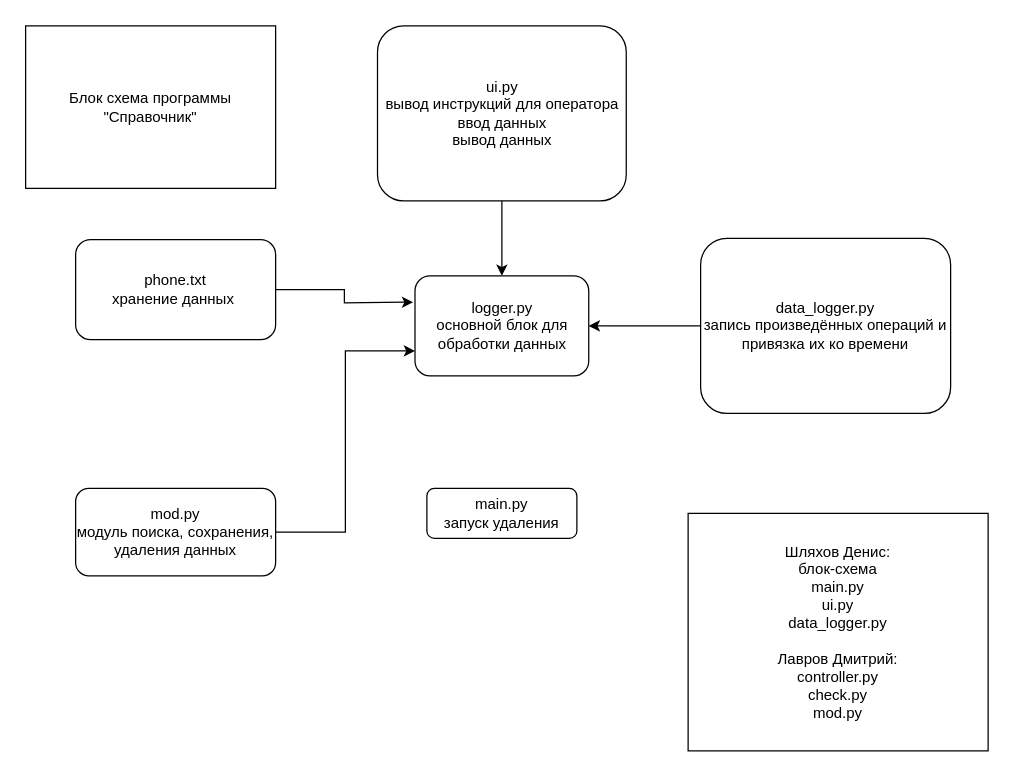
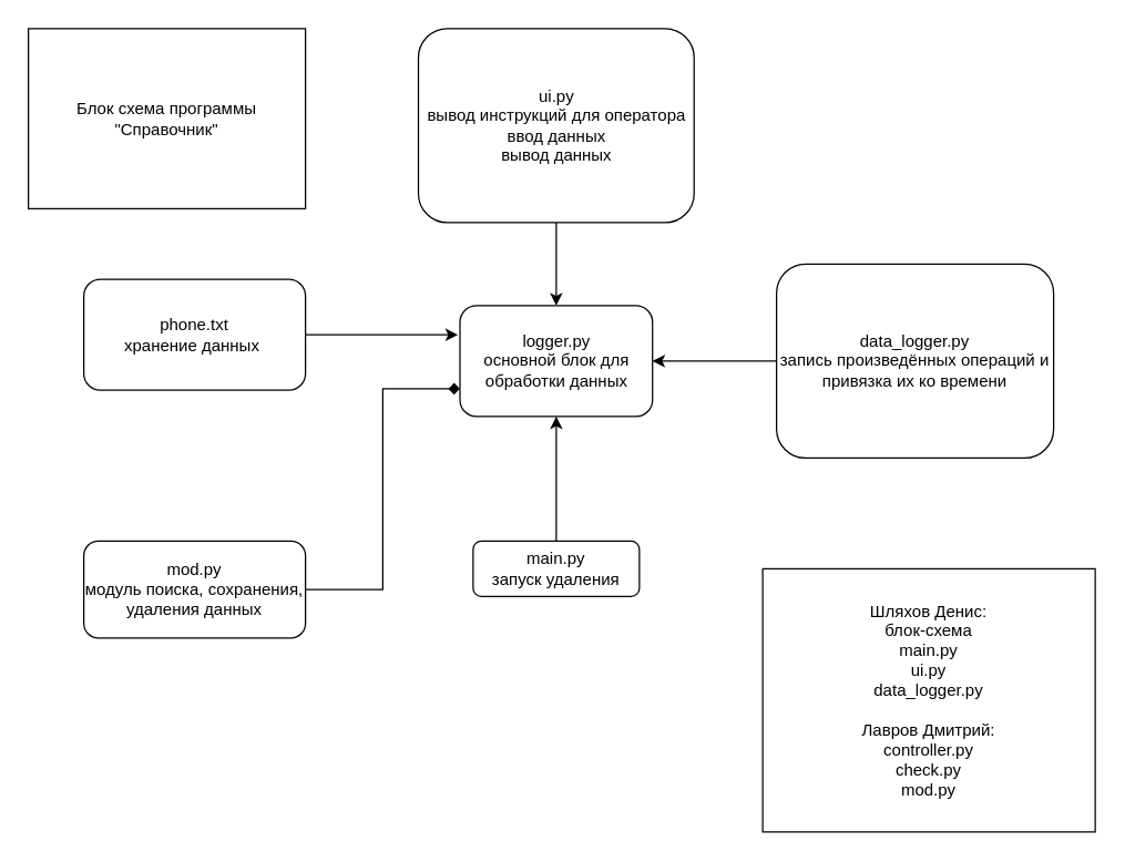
  <mxCell id="0" />
  <mxCell id="1" parent="0" />
  <mxCell id="2" value="logger.py&lt;br&gt;основной блок для обработки данных" style="rounded=1;whiteSpace=wrap;html=1;fontSize=12;glass=0;strokeWidth=1;shadow=0;" parent="1" vertex="1"><mxGeometry x="331.5" y="220" width="139" height="80" as="geometry" /></mxCell>
  <mxCell id="3" style="edgeStyle=orthogonalEdgeStyle;rounded=0;orthogonalLoop=1;jettySize=auto;html=1;" parent="1" source="4" target="2" edge="1"><mxGeometry relative="1" as="geometry" /></mxCell>
  <mxCell id="4" value="ui.py&lt;br&gt;вывод инструкций для оператора&lt;br&gt;ввод данных&lt;br&gt;вывод данных" style="rounded=1;whiteSpace=wrap;html=1;fontSize=12;glass=0;strokeWidth=1;shadow=0;" parent="1" vertex="1"><mxGeometry x="301.5" y="20" width="199" height="140" as="geometry" /></mxCell>
  <mxCell id="5" style="edgeStyle=orthogonalEdgeStyle;rounded=0;orthogonalLoop=1;jettySize=auto;html=1;entryX=1;entryY=0.5;entryDx=0;entryDy=0;" parent="1" source="6" target="2" edge="1"><mxGeometry relative="1" as="geometry" /></mxCell>
  <mxCell id="6" value="data_logger.py&lt;br&gt;запись произведённых операций и привязка их ко времени" style="rounded=1;whiteSpace=wrap;html=1;fontSize=12;glass=0;strokeWidth=1;shadow=0;" parent="1" vertex="1"><mxGeometry x="560" y="190" width="200" height="140" as="geometry" /></mxCell>
  <mxCell id="7" style="edgeStyle=orthogonalEdgeStyle;rounded=0;orthogonalLoop=1;jettySize=auto;html=1;" parent="1" source="8" edge="1"><mxGeometry relative="1" as="geometry"><mxPoint x="330" y="241" as="targetPoint" /></mxGeometry></mxCell>
- <mxCell id="8" value="phone.txt&lt;br&gt;хранение данных&amp;nbsp;" style="rounded=1;whiteSpace=wrap;html=1;fontSize=12;glass=0;strokeWidth=1;shadow=0;" parent="1" vertex="1"><mxGeometry x="60" y="191" width="160" height="80" as="geometry" /></mxCell>
+ <mxCell id="8" value="phone.txt&lt;br&gt;хранение данных&amp;nbsp;" style="rounded=1;whiteSpace=wrap;html=1;fontSize=12;glass=0;strokeWidth=1;shadow=0;" parent="1" vertex="1"><mxGeometry x="60" y="201" width="160" height="80" as="geometry" /></mxCell>
+ <mxCell id="9" style="edgeStyle=orthogonalEdgeStyle;rounded=0;orthogonalLoop=1;jettySize=auto;html=1;entryX=0.5;entryY=1;entryDx=0;entryDy=0;" parent="1" source="10" target="2" edge="1"><mxGeometry relative="1" as="geometry" /></mxCell>
  <mxCell id="10" value="main.py&lt;br&gt;запуск удаления" style="rounded=1;whiteSpace=wrap;html=1;fontSize=12;glass=0;strokeWidth=1;shadow=0;" parent="1" vertex="1"><mxGeometry x="341" y="390" width="120" height="40" as="geometry" /></mxCell>
  <mxCell id="11" value="Блок схема программы &quot;Справочник&quot;" style="rounded=0;whiteSpace=wrap;html=1;" parent="1" vertex="1"><mxGeometry x="20" y="20" width="200" height="130" as="geometry" /></mxCell>
- <mxCell id="12" style="edgeStyle=orthogonalEdgeStyle;rounded=0;orthogonalLoop=1;jettySize=auto;html=1;entryX=0;entryY=0.75;entryDx=0;entryDy=0;" parent="1" source="13" target="2" edge="1"><mxGeometry relative="1" as="geometry" /></mxCell>
+ <mxCell id="12" style="edgeStyle=orthogonalEdgeStyle;rounded=0;orthogonalLoop=1;jettySize=auto;html=1;entryX=0;entryY=0.75;entryDx=0;entryDy=0;endArrow=diamond;" parent="1" source="13" target="2" edge="1"><mxGeometry relative="1" as="geometry" /></mxCell>
  <mxCell id="13" value="mod.py&lt;br&gt;модуль поиска, сохранения, удаления данных" style="rounded=1;whiteSpace=wrap;html=1;fontSize=12;glass=0;strokeWidth=1;shadow=0;" parent="1" vertex="1"><mxGeometry x="60" y="390" width="160" height="70" as="geometry" /></mxCell>
  <mxCell id="14" value="Шляхов Денис:&lt;br&gt;блок-схема&lt;br&gt;main.py&lt;br&gt;ui.py&lt;br&gt;data_logger.py&lt;br&gt;&lt;br&gt;Лавров Дмитрий:&lt;br&gt;controller.py&lt;br&gt;check.py&lt;br&gt;mod.py" style="rounded=0;whiteSpace=wrap;html=1;" vertex="1" parent="1"><mxGeometry x="550" y="410" width="240" height="190" as="geometry" /></mxCell>
